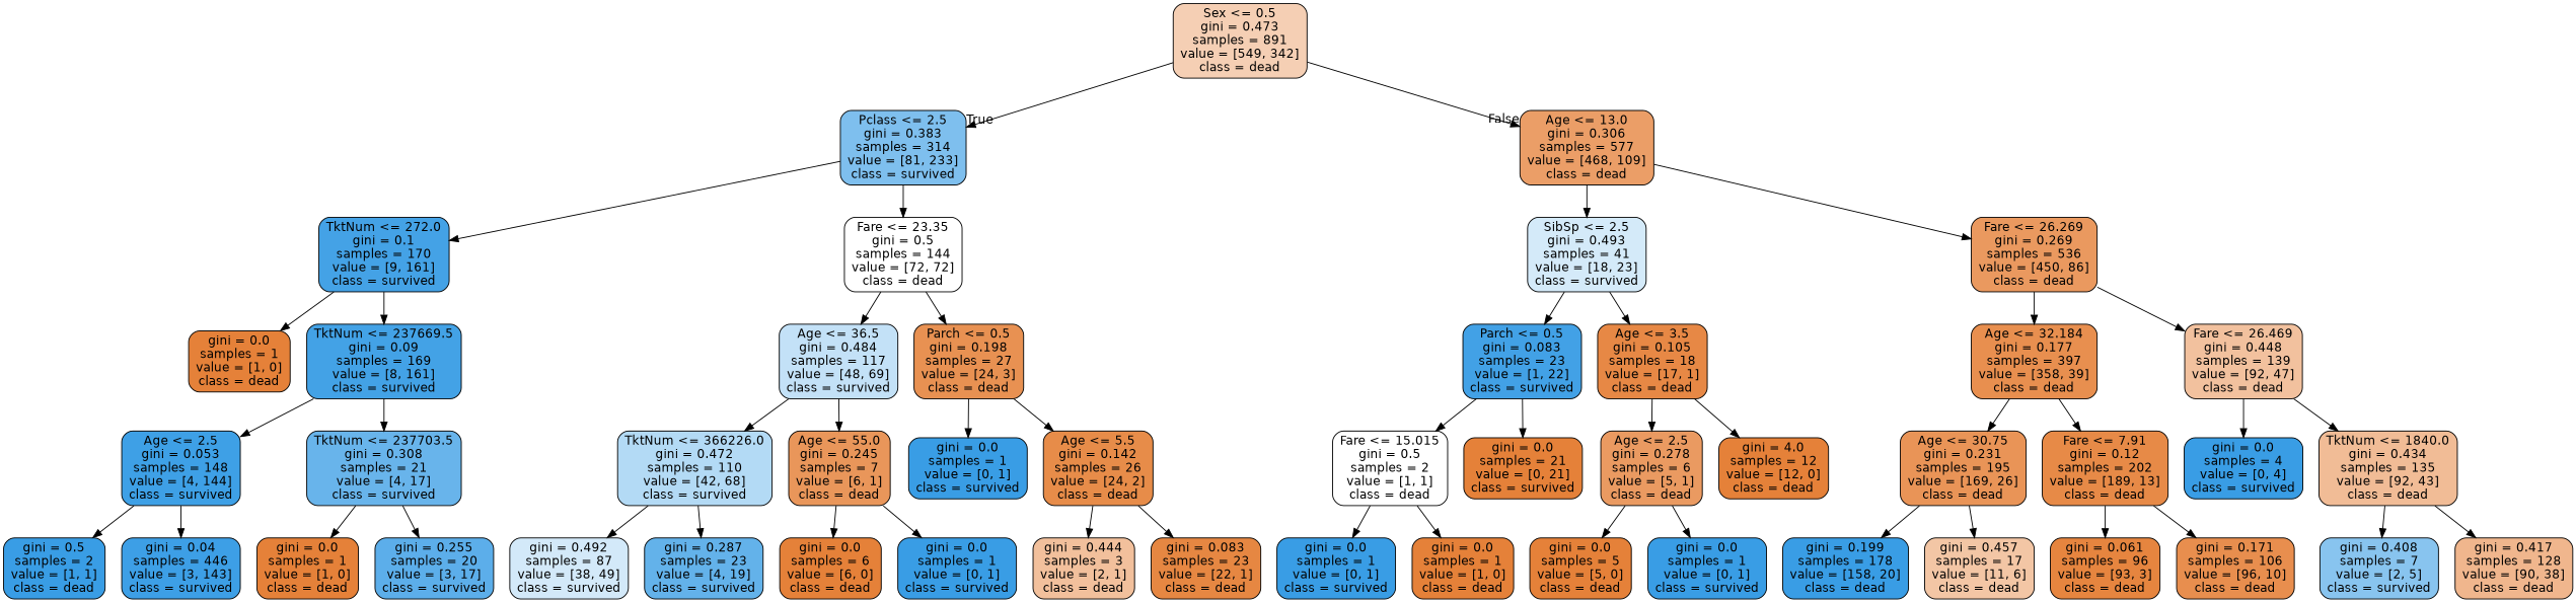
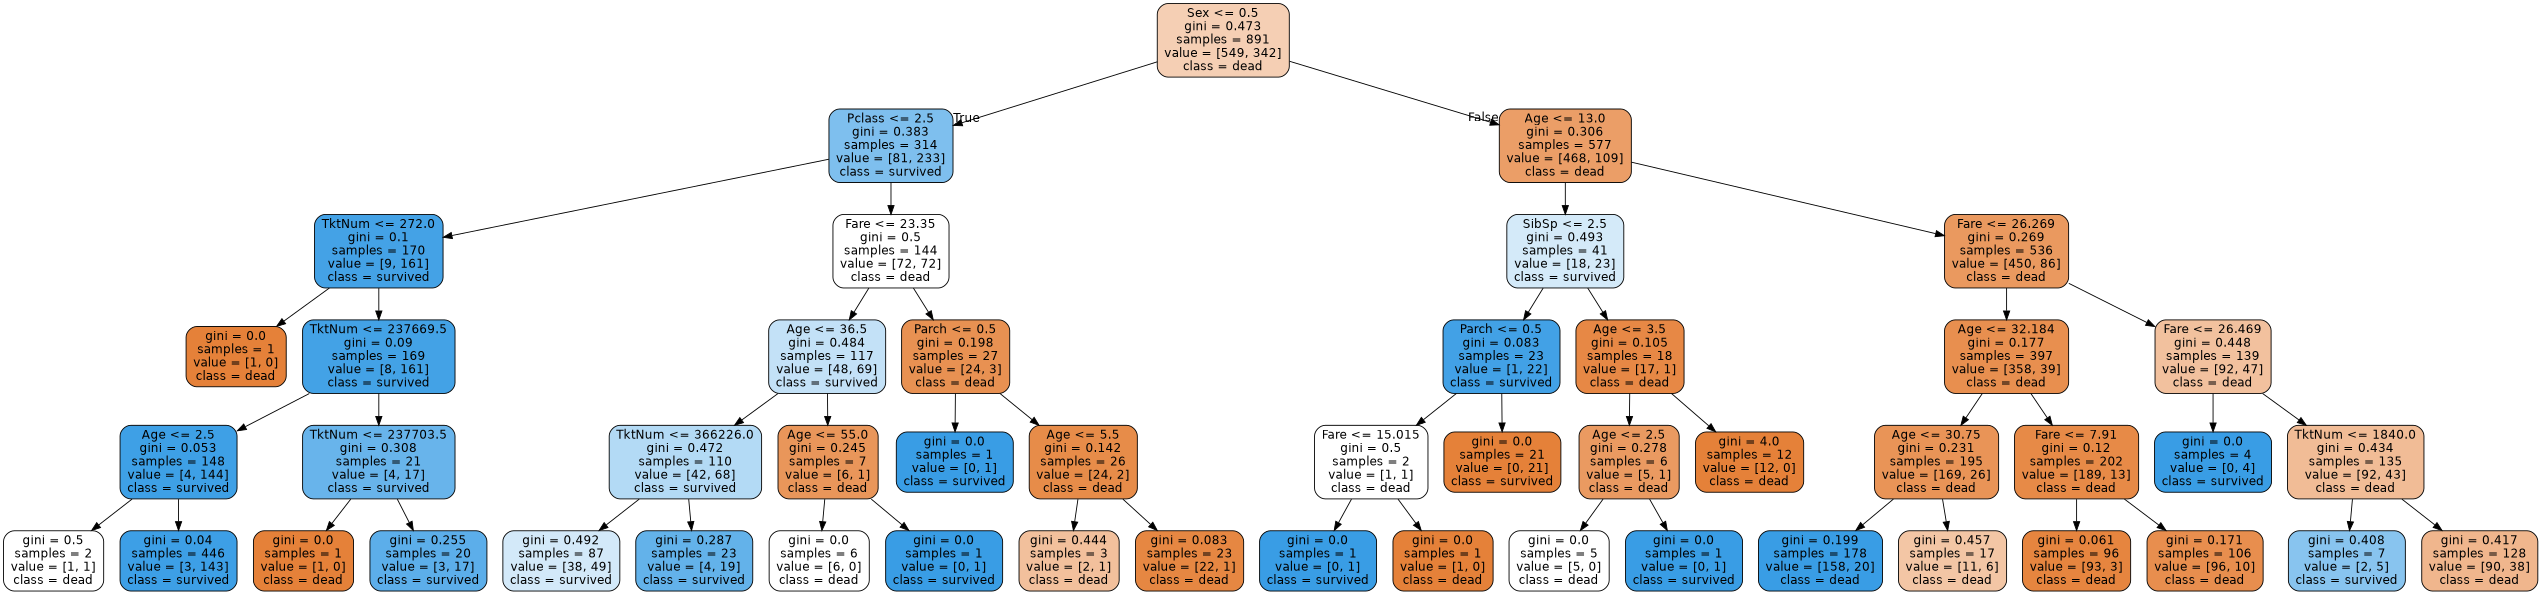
  digraph {
    node [color=black fillcolor="#e58139" fontname=helvetica shape=box style="filled, rounded"]
    edge [fontname=helvetica]
    n1 [fillcolor="#f5cfb4" label="Sex <= 0.5\ngini = 0.473\nsamples = 891\nvalue = [549, 342]\nclass = dead"]
    n2 [fillcolor="#7ebfee" label="Pclass <= 2.5\ngini = 0.383\nsamples = 314\nvalue = [81, 233]\nclass = survived"]
    n3 [fillcolor="#eb9e67" label="Age <= 13.0\ngini = 0.306\nsamples = 577\nvalue = [468, 109]\nclass = dead"]
    n4 [fillcolor="#44a2e6" label="TktNum <= 272.0\ngini = 0.1\nsamples = 170\nvalue = [9, 161]\nclass = survived"]
    n5 [fillcolor="#ffffff" label="Fare <= 23.35\ngini = 0.5\nsamples = 144\nvalue = [72, 72]\nclass = dead"]
    n6 [fillcolor="#d4eaf9" label="SibSp <= 2.5\ngini = 0.493\nsamples = 41\nvalue = [18, 23]\nclass = survived"]
    n7 [fillcolor="#ea995f" label="Fare <= 26.269\ngini = 0.269\nsamples = 536\nvalue = [450, 86]\nclass = dead"]
    n8 [label="gini = 0.0\nsamples = 1\nvalue = [1, 0]\nclass = dead"]
    n9 [fillcolor="#43a2e6" label="TktNum <= 237669.5\ngini = 0.09\nsamples = 169\nvalue = [8, 161]\nclass = survived"]
    n10 [fillcolor="#c3e1f7" label="Age <= 36.5\ngini = 0.484\nsamples = 117\nvalue = [48, 69]\nclass = survived"]
    n11 [fillcolor="#e89152" label="Parch <= 0.5\ngini = 0.198\nsamples = 27\nvalue = [24, 3]\nclass = dead"]
    n12 [fillcolor="#3ea0e6" label="Age <= 2.5\ngini = 0.053\nsamples = 148\nvalue = [4, 144]\nclass = survived"]
    n13 [fillcolor="#68b4eb" label="TktNum <= 237703.5\ngini = 0.308\nsamples = 21\nvalue = [4, 17]\nclass = survived"]
-   n14 [fillcolor="#399de5" label="gini = 0.5\nsamples = 2\nvalue = [1, 1]\nclass = dead"]
+   n14 [fillcolor="#ffffff" label="gini = 0.5\nsamples = 2\nvalue = [1, 1]\nclass = dead"]
    n15 [fillcolor="#3d9fe6" label="gini = 0.04\nsamples = 446\nvalue = [3, 143]\nclass = survived"]
    n16 [label="gini = 0.0\nsamples = 1\nvalue = [1, 0]\nclass = dead"]
    n17 [fillcolor="#5caeea" label="gini = 0.255\nsamples = 20\nvalue = [3, 17]\nclass = survived"]
    n18 [fillcolor="#b3daf5" label="TktNum <= 366226.0\ngini = 0.472\nsamples = 110\nvalue = [42, 68]\nclass = survived"]
    n19 [fillcolor="#e9965a" label="Age <= 55.0\ngini = 0.245\nsamples = 7\nvalue = [6, 1]\nclass = dead"]
    n20 [fillcolor="#399de5" label="gini = 0.0\nsamples = 1\nvalue = [0, 1]\nclass = survived"]
    n21 [fillcolor="#e78c49" label="Age <= 5.5\ngini = 0.142\nsamples = 26\nvalue = [24, 2]\nclass = dead"]
    n22 [fillcolor="#d3e9f9" label="gini = 0.492\nsamples = 87\nvalue = [38, 49]\nclass = survived"]
    n23 [fillcolor="#63b2ea" label="gini = 0.287\nsamples = 23\nvalue = [4, 19]\nclass = survived"]
-   n24 [label="gini = 0.0\nsamples = 6\nvalue = [6, 0]\nclass = dead"]
+   n24 [fillcolor="#ffffff" label="gini = 0.0\nsamples = 6\nvalue = [6, 0]\nclass = dead"]
    n25 [fillcolor="#399de5" label="gini = 0.0\nsamples = 1\nvalue = [0, 1]\nclass = survived"]
    n26 [fillcolor="#f2c09c" label="gini = 0.444\nsamples = 3\nvalue = [2, 1]\nclass = dead"]
    n27 [fillcolor="#e68742" label="gini = 0.083\nsamples = 23\nvalue = [22, 1]\nclass = dead"]
    n28 [fillcolor="#42a1e6" label="Parch <= 0.5\ngini = 0.083\nsamples = 23\nvalue = [1, 22]\nclass = survived"]
    n29 [fillcolor="#e78845" label="Age <= 3.5\ngini = 0.105\nsamples = 18\nvalue = [17, 1]\nclass = dead"]
    n30 [fillcolor="#e88f4f" label="Age <= 32.184\ngini = 0.177\nsamples = 397\nvalue = [358, 39]\nclass = dead"]
    n31 [fillcolor="#f2c19e" label="Fare <= 26.469\ngini = 0.448\nsamples = 139\nvalue = [92, 47]\nclass = dead"]
    n32 [fillcolor="#ffffff" label="Fare <= 15.015\ngini = 0.5\nsamples = 2\nvalue = [1, 1]\nclass = dead"]
    n33 [label="gini = 0.0\nsamples = 21\nvalue = [0, 21]\nclass = survived"]
    n34 [fillcolor="#ea9a61" label="Age <= 2.5\ngini = 0.278\nsamples = 6\nvalue = [5, 1]\nclass = dead"]
    n35 [label="gini = 4.0\nsamples = 12\nvalue = [12, 0]\nclass = dead"]
    n36 [fillcolor="#399de5" label="gini = 0.0\nsamples = 1\nvalue = [0, 1]\nclass = survived"]
    n37 [label="gini = 0.0\nsamples = 1\nvalue = [1, 0]\nclass = dead"]
-   n38 [label="gini = 0.0\nsamples = 5\nvalue = [5, 0]\nclass = dead"]
+   n38 [fillcolor="#ffffff" label="gini = 0.0\nsamples = 5\nvalue = [5, 0]\nclass = dead"]
    n39 [fillcolor="#399de5" label="gini = 0.0\nsamples = 1\nvalue = [0, 1]\nclass = survived"]
    n40 [fillcolor="#e99457" label="Age <= 30.75\ngini = 0.231\nsamples = 195\nvalue = [169, 26]\nclass = dead"]
    n41 [fillcolor="#e78a47" label="Fare <= 7.91\ngini = 0.12\nsamples = 202\nvalue = [189, 13]\nclass = dead"]
    n42 [fillcolor="#399de5" label="gini = 0.0\nsamples = 4\nvalue = [0, 4]\nclass = survived"]
    n43 [fillcolor="#f1bc96" label="TktNum <= 1840.0\ngini = 0.434\nsamples = 135\nvalue = [92, 43]\nclass = dead"]
    n44 [fillcolor="#399de5" label="gini = 0.199\nsamples = 178\nvalue = [158, 20]\nclass = dead"]
    n45 [fillcolor="#f3c6a5" label="gini = 0.457\nsamples = 17\nvalue = [11, 6]\nclass = dead"]
    n46 [fillcolor="#e6853f" label="gini = 0.061\nsamples = 96\nvalue = [93, 3]\nclass = dead"]
    n47 [fillcolor="#e88e4e" label="gini = 0.171\nsamples = 106\nvalue = [96, 10]\nclass = dead"]
    n48 [fillcolor="#88c4ef" label="gini = 0.408\nsamples = 7\nvalue = [2, 5]\nclass = survived"]
    n49 [fillcolor="#f0b68d" label="gini = 0.417\nsamples = 128\nvalue = [90, 38]\nclass = dead"]
    n1 -> n2 [headlabel=True labelangle=45 labeldistance=2.5]
    n1 -> n3 [headlabel=False labelangle=-45 labeldistance=2.5]
    n2 -> n4
    n2 -> n5
    n3 -> n6
    n3 -> n7
    n4 -> n8
    n4 -> n9
    n5 -> n10
    n5 -> n11
    n6 -> n28
    n6 -> n29
    n7 -> n30
    n7 -> n31
    n9 -> n12
    n9 -> n13
    n10 -> n18
    n10 -> n19
    n11 -> n20
    n11 -> n21
    n12 -> n14
    n12 -> n15
    n13 -> n16
    n13 -> n17
    n18 -> n22
    n18 -> n23
    n19 -> n24
    n19 -> n25
    n21 -> n26
    n21 -> n27
    n28 -> n32
    n28 -> n33
    n29 -> n34
    n29 -> n35
    n30 -> n40
    n30 -> n41
    n31 -> n42
    n31 -> n43
    n32 -> n36
    n32 -> n37
    n34 -> n38
    n34 -> n39
    n40 -> n44
    n40 -> n45
    n41 -> n46
    n41 -> n47
    n43 -> n48
    n43 -> n49
  }
